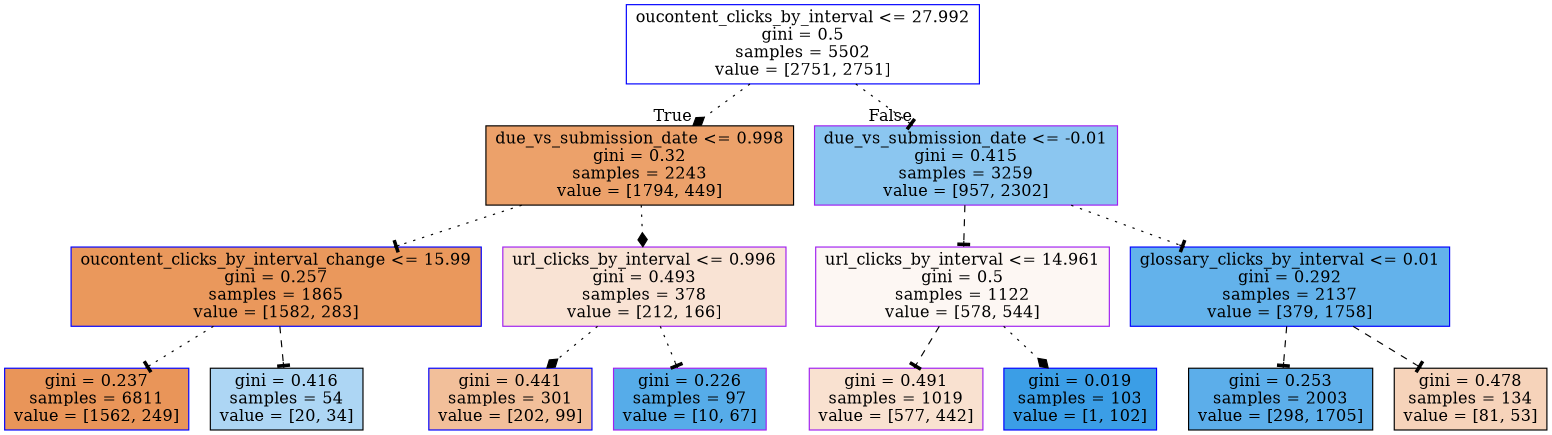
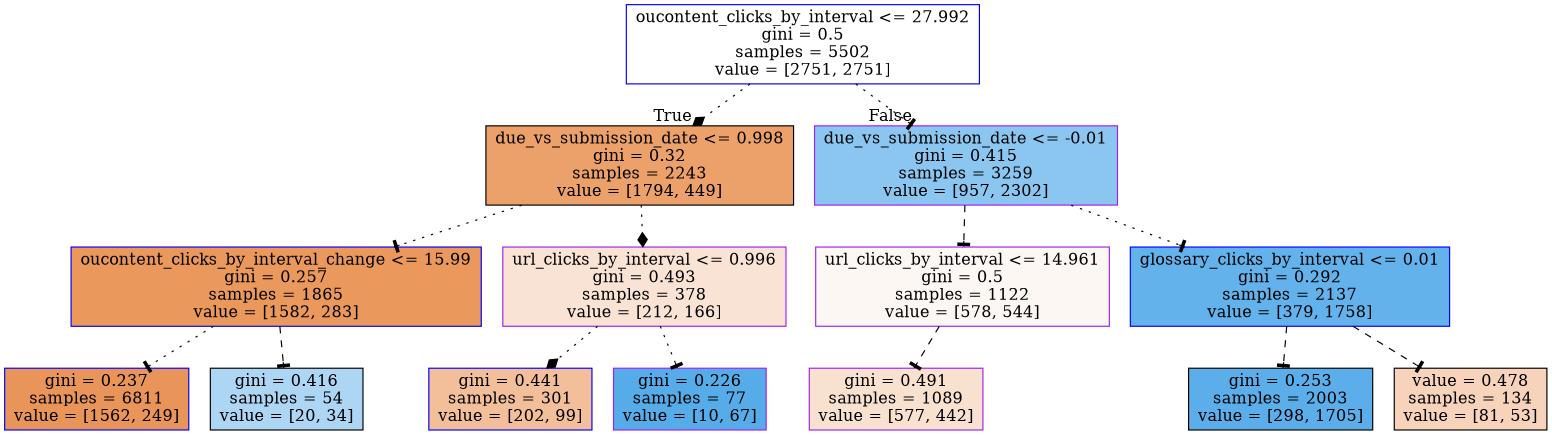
  digraph {
    node [color=blue shape=box style=filled]
    edge [arrowhead=tee style=dotted]
    n1 [fillcolor="#e5813900" label="oucontent_clicks_by_interval <= 27.992\ngini = 0.5\nsamples = 5502\nvalue = [2751, 2751]"]
    n2 [color=black fillcolor="#e58139bf" label="due_vs_submission_date <= 0.998\ngini = 0.32\nsamples = 2243\nvalue = [1794, 449]"]
    n3 [color=purple fillcolor="#399de595" label="due_vs_submission_date <= -0.01\ngini = 0.415\nsamples = 3259\nvalue = [957, 2302]"]
    n4 [fillcolor="#e58139d1" label="oucontent_clicks_by_interval_change <= 15.99\ngini = 0.257\nsamples = 1865\nvalue = [1582, 283]"]
    n5 [color=purple fillcolor="#e5813937" label="url_clicks_by_interval <= 0.996\ngini = 0.493\nsamples = 378\nvalue = [212, 166]"]
    n6 [color=purple fillcolor="#e581390f" label="url_clicks_by_interval <= 14.961\ngini = 0.5\nsamples = 1122\nvalue = [578, 544]"]
    n7 [fillcolor="#399de5c8" label="glossary_clicks_by_interval <= 0.01\ngini = 0.292\nsamples = 2137\nvalue = [379, 1758]"]
    n8 [fillcolor="#e58139d6" label="gini = 0.237\nsamples = 6811\nvalue = [1562, 249]"]
    n9 [color=black fillcolor="#399de569" label="gini = 0.416\nsamples = 54\nvalue = [20, 34]"]
    n10 [fillcolor="#e5813982" label="gini = 0.441\nsamples = 301\nvalue = [202, 99]"]
-   n11 [color=purple fillcolor="#399de5d9" label="gini = 0.226\nsamples = 97\nvalue = [10, 67]"]
-   n12 [color=purple fillcolor="#e581393c" label="gini = 0.491\nsamples = 1019\nvalue = [577, 442]"]
-   n13 [fillcolor="#399de5fc" label="gini = 0.019\nsamples = 103\nvalue = [1, 102]"]
+   n11 [color=purple fillcolor="#399de5d9" label="gini = 0.226\nsamples = 77\nvalue = [10, 67]"]
+   n12 [color=purple fillcolor="#e581393c" label="gini = 0.491\nsamples = 1089\nvalue = [577, 442]"]
    n14 [color=black fillcolor="#399de5d2" label="gini = 0.253\nsamples = 2003\nvalue = [298, 1705]"]
-   n15 [color=black fillcolor="#e5813958" label="gini = 0.478\nsamples = 134\nvalue = [81, 53]"]
+   n15 [color=black fillcolor="#e5813958" label="value = 0.478\nsamples = 134\nvalue = [81, 53]"]
    n1 -> n2 [arrowhead=diamond headlabel=True labelangle=45 labeldistance=2.5]
    n1 -> n3 [headlabel=False labelangle=-45 labeldistance=2.5]
    n2 -> n4
    n2 -> n5 [arrowhead=diamond]
    n3 -> n6 [style=dashed]
    n3 -> n7
    n4 -> n8
    n4 -> n9 [style=dashed]
    n5 -> n10 [arrowhead=diamond]
    n5 -> n11
    n6 -> n12 [style=dashed]
-   n6 -> n13 [arrowhead=diamond]
    n7 -> n14 [style=dashed]
    n7 -> n15 [style=dashed]
  }
